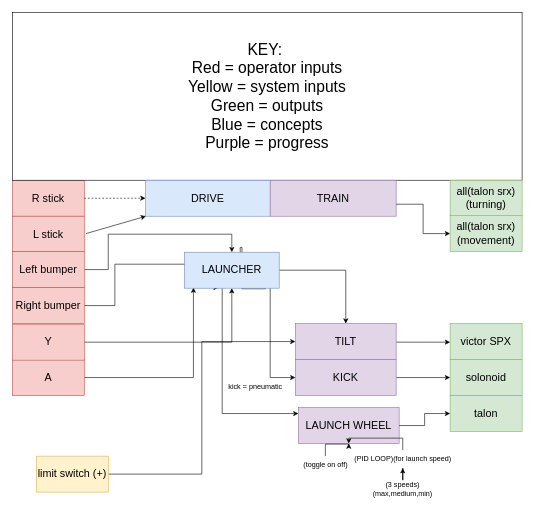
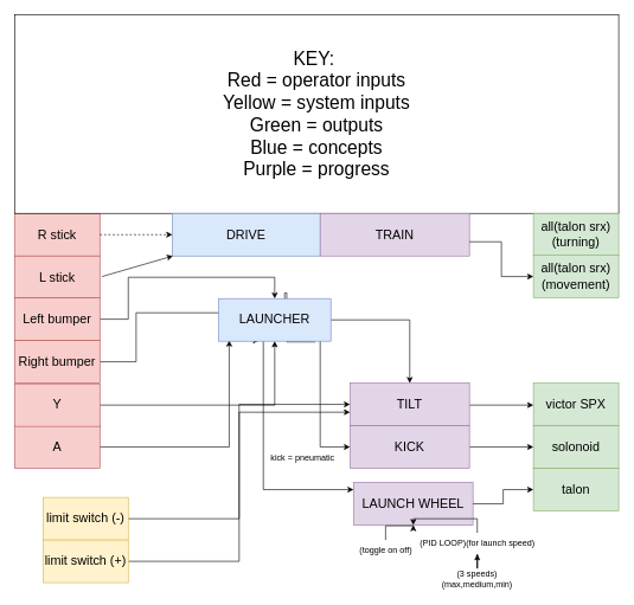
  <mxCell id="0" />
  <mxCell id="1" parent="0" />
  <mxCell id="2" value="R stick" style="rounded=0;whiteSpace=wrap;html=1;fontSize=18;fillColor=#f8cecc;strokeColor=#b85450;" vertex="1" parent="1"><mxGeometry y="300" width="120" height="60" as="geometry" x="20" /></mxCell>
  <mxCell id="3" value="&lt;font style=&quot;font-size: 26px;&quot;&gt;KEY:&amp;nbsp;&lt;br&gt;Red = operator inputs&lt;br&gt;Yellow = system inputs&lt;br&gt;Green = outputs&lt;br&gt;Blue = concepts&lt;br&gt;Purple = progress&lt;br&gt;&lt;/font&gt;" style="rounded=0;whiteSpace=wrap;html=1;" vertex="1" parent="1"><mxGeometry width="850" height="280" as="geometry" x="20" y="20" /></mxCell>
  <mxCell id="4" value="L stick" style="rounded=0;whiteSpace=wrap;html=1;fillColor=#f8cecc;strokeColor=#b85450;fontSize=18;" vertex="1" parent="1"><mxGeometry y="360" width="120" height="59" as="geometry" x="20" /></mxCell>
  <mxCell id="5" style="edgeStyle=orthogonalEdgeStyle;rounded=0;orthogonalLoop=1;jettySize=auto;html=1;" edge="1" parent="1" source="6" target="22"><mxGeometry relative="1" as="geometry"><Array as="points"><mxPoint x="180" y="449" /><mxPoint x="180" y="390" /></Array></mxGeometry></mxCell>
  <mxCell id="6" value="Left bumper" style="rounded=0;whiteSpace=wrap;html=1;fontSize=18;fillColor=#f8cecc;strokeColor=#b85450;" vertex="1" parent="1"><mxGeometry y="419" width="120" height="60" as="geometry" x="20" /></mxCell>
  <mxCell id="7" value="" style="edgeStyle=orthogonalEdgeStyle;rounded=0;orthogonalLoop=1;jettySize=auto;html=1;entryX=0.361;entryY=0.983;entryDx=0;entryDy=0;entryPerimeter=0;" edge="1" parent="1" source="8" target="22"><mxGeometry relative="1" as="geometry"><Array as="points"><mxPoint x="191" y="509" /><mxPoint x="191" y="440" /><mxPoint x="324" y="440" /></Array></mxGeometry></mxCell>
  <mxCell id="8" value="&lt;font style=&quot;font-size: 18px;&quot;&gt;Right bumper&lt;/font&gt;" style="rounded=0;whiteSpace=wrap;html=1;fillColor=#f8cecc;strokeColor=#b85450;" vertex="1" parent="1"><mxGeometry y="479" width="120" height="60" as="geometry" x="20" /></mxCell>
  <mxCell id="9" style="edgeStyle=orthogonalEdgeStyle;rounded=0;orthogonalLoop=1;jettySize=auto;html=1;entryX=0.095;entryY=0.983;entryDx=0;entryDy=0;entryPerimeter=0;" edge="1" parent="1" source="10" target="22"><mxGeometry relative="1" as="geometry"><mxPoint x="242" y="629" as="targetPoint" /></mxGeometry></mxCell>
  <mxCell id="10" value="&lt;font style=&quot;font-size: 18px;&quot;&gt;A&lt;/font&gt;" style="rounded=0;whiteSpace=wrap;html=1;fillColor=#f8cecc;strokeColor=#b85450;" vertex="1" parent="1"><mxGeometry y="599" width="120" height="60" as="geometry" x="20" /></mxCell>
  <mxCell id="11" style="edgeStyle=orthogonalEdgeStyle;rounded=0;orthogonalLoop=1;jettySize=auto;html=1;entryX=0.5;entryY=1;entryDx=0;entryDy=0;" edge="1" parent="1" source="12" target="22"><mxGeometry relative="1" as="geometry"><mxPoint x="242" y="749" as="targetPoint" /></mxGeometry></mxCell>
  <mxCell id="12" value="&lt;font style=&quot;font-size: 18px;&quot;&gt;Y&lt;/font&gt;" style="rounded=0;whiteSpace=wrap;html=1;fillColor=#f8cecc;strokeColor=#b85450;" vertex="1" parent="1"><mxGeometry y="540" width="120" height="60" as="geometry" x="20" /></mxCell>
  <mxCell id="13" value="all(talon srx)&lt;br&gt;(turning)" style="rounded=0;whiteSpace=wrap;html=1;fontSize=18;fillColor=#d5e8d4;strokeColor=#82b366;" vertex="1" parent="1"><mxGeometry x="750" y="300" width="120" height="60" as="geometry" /></mxCell>
  <mxCell id="14" value="&lt;span style=&quot;font-size: 18px;&quot;&gt;all(talon srx)&lt;br&gt;(movement)&lt;br&gt;&lt;/span&gt;" style="rounded=0;whiteSpace=wrap;html=1;fillColor=#d5e8d4;strokeColor=#82b366;" vertex="1" parent="1"><mxGeometry x="750" y="359" width="120" height="60" as="geometry" /></mxCell>
  <mxCell id="15" value="victor SPX" style="rounded=0;whiteSpace=wrap;html=1;fontSize=18;fillColor=#d5e8d4;strokeColor=#82b366;" vertex="1" parent="1"><mxGeometry x="750" y="539" width="120" height="60" as="geometry" /></mxCell>
  <mxCell id="16" value="solonoid" style="rounded=0;whiteSpace=wrap;html=1;fillColor=#d5e8d4;strokeColor=#82b366;fontSize=18;" vertex="1" parent="1"><mxGeometry x="750" y="599" width="120" height="60" as="geometry" /></mxCell>
  <mxCell id="17" value="talon" style="rounded=0;whiteSpace=wrap;html=1;fillColor=#d5e8d4;strokeColor=#82b366;fontSize=18;" vertex="1" parent="1"><mxGeometry x="750" y="659" width="120" height="60" as="geometry" /></mxCell>
  <mxCell id="18" value="DRIVE" style="rounded=0;whiteSpace=wrap;html=1;fontSize=18;fillColor=#dae8fc;strokeColor=#6c8ebf;" vertex="1" parent="1"><mxGeometry x="242" y="300" width="208" height="60" as="geometry" /></mxCell>
  <mxCell id="19" style="edgeStyle=orthogonalEdgeStyle;rounded=0;orthogonalLoop=1;jettySize=auto;html=1;exitX=0.861;exitY=1.017;exitDx=0;exitDy=0;exitPerimeter=0;" edge="1" parent="1" source="22" target="28"><mxGeometry relative="1" as="geometry"><mxPoint x="492" y="449" as="targetPoint" /><Array as="points"><mxPoint x="403" y="412" /><mxPoint x="400" y="412" /><mxPoint x="400" y="471" /><mxPoint x="450" y="471" /><mxPoint x="450" y="629" /></Array></mxGeometry></mxCell>
  <mxCell id="20" value="" style="edgeStyle=orthogonalEdgeStyle;rounded=0;orthogonalLoop=1;jettySize=auto;html=1;" edge="1" parent="1" source="22" target="26"><mxGeometry relative="1" as="geometry"><mxPoint x="519" y="449" as="targetPoint" /></mxGeometry></mxCell>
  <mxCell id="21" value="" style="edgeStyle=orthogonalEdgeStyle;rounded=0;orthogonalLoop=1;jettySize=auto;html=1;" edge="1" parent="1" source="22" target="29"><mxGeometry relative="1" as="geometry"><mxPoint x="519" y="449" as="targetPoint" /><Array as="points"><mxPoint x="370" y="689" /></Array></mxGeometry></mxCell>
  <mxCell id="22" value="LAUNCHER" style="rounded=0;whiteSpace=wrap;html=1;fontSize=18;fillColor=#dae8fc;strokeColor=#6c8ebf;" vertex="1" parent="1"><mxGeometry x="307" y="420" width="158" height="60" as="geometry" /></mxCell>
  <mxCell id="23" value="TRAIN" style="rounded=0;whiteSpace=wrap;html=1;fontSize=18;fillColor=#e1d5e7;strokeColor=#9673a6;" vertex="1" parent="1"><mxGeometry x="450" y="300" width="210" height="60" as="geometry" /></mxCell>
  <mxCell id="24" style="edgeStyle=orthogonalEdgeStyle;rounded=0;orthogonalLoop=1;jettySize=auto;html=1;" edge="1" parent="1" source="23" target="14"><mxGeometry relative="1" as="geometry"><mxPoint x="660" y="389" as="sourcePoint" /><Array as="points"><mxPoint x="705" y="340" /><mxPoint x="705" y="389" /></Array></mxGeometry></mxCell>
  <mxCell id="25" style="edgeStyle=orthogonalEdgeStyle;rounded=0;orthogonalLoop=1;jettySize=auto;html=1;" edge="1" parent="1" source="26" target="15"><mxGeometry relative="1" as="geometry"><mxPoint x="660" y="449" as="sourcePoint" /><Array as="points"><mxPoint x="710" y="570" /><mxPoint x="710" y="570" /></Array></mxGeometry></mxCell>
  <mxCell id="26" value="TILT" style="rounded=0;whiteSpace=wrap;html=1;fontSize=18;fillColor=#e1d5e7;strokeColor=#9673a6;" vertex="1" parent="1"><mxGeometry x="492" y="539" width="168" height="60" as="geometry" /></mxCell>
  <mxCell id="27" style="edgeStyle=orthogonalEdgeStyle;rounded=0;orthogonalLoop=1;jettySize=auto;html=1;" edge="1" parent="1" source="28" target="16"><mxGeometry relative="1" as="geometry" /></mxCell>
  <mxCell id="28" value="&lt;font style=&quot;font-size: 18px;&quot;&gt;KICK&lt;/font&gt;" style="rounded=0;whiteSpace=wrap;html=1;fillColor=#e1d5e7;strokeColor=#9673a6;fontSize=18;" vertex="1" parent="1"><mxGeometry x="492" y="599" width="168" height="60" as="geometry" /></mxCell>
  <mxCell id="29" value="LAUNCH WHEEL" style="rounded=0;whiteSpace=wrap;html=1;fontSize=18;fillColor=#e1d5e7;strokeColor=#9673a6;" vertex="1" parent="1"><mxGeometry x="497" y="679" width="168" height="60" as="geometry" /></mxCell>
  <mxCell id="30" style="edgeStyle=orthogonalEdgeStyle;rounded=0;orthogonalLoop=1;jettySize=auto;html=1;" edge="1" parent="1" source="29" target="17"><mxGeometry relative="1" as="geometry"><mxPoint x="660" y="749" as="sourcePoint" /></mxGeometry></mxCell>
  <mxCell id="31" value="" style="endArrow=classic;html=1;rounded=0;dashed=1;" edge="1" parent="1" source="2" target="18"><mxGeometry width="50" height="50" relative="1" as="geometry"><mxPoint x="420" y="490" as="sourcePoint" /><mxPoint x="470" y="440" as="targetPoint" /><Array as="points" /></mxGeometry></mxCell>
  <mxCell id="32" value="" style="endArrow=classic;html=1;rounded=0;" edge="1" parent="1" target="18"><mxGeometry width="50" height="50" relative="1" as="geometry"><mxPoint x="143" y="389" as="sourcePoint" /><mxPoint x="245" y="389" as="targetPoint" /><Array as="points" /></mxGeometry></mxCell>
+ <mxCell id="33" style="edgeStyle=orthogonalEdgeStyle;rounded=0;orthogonalLoop=1;jettySize=auto;html=1;" edge="1" parent="1" source="34" target="26"><mxGeometry relative="1" as="geometry"><Array as="points"><mxPoint x="336" y="730" /><mxPoint x="336" y="580" /></Array></mxGeometry></mxCell>
+ <mxCell id="34" value="limit switch (-)" style="rounded=0;whiteSpace=wrap;html=1;fillColor=#fff2cc;strokeColor=#d6b656;fontSize=18;" vertex="1" parent="1"><mxGeometry x="60" y="700" width="120" height="60" as="geometry" /></mxCell>
  <mxCell id="35" style="edgeStyle=orthogonalEdgeStyle;rounded=0;orthogonalLoop=1;jettySize=auto;html=1;entryX=0;entryY=0.5;entryDx=0;entryDy=0;" edge="1" parent="1" source="36" target="26"><mxGeometry relative="1" as="geometry" /></mxCell>
  <mxCell id="36" value="limit switch (+)" style="rounded=0;whiteSpace=wrap;html=1;fillColor=#fff2cc;strokeColor=#d6b656;fontSize=18;" vertex="1" parent="1"><mxGeometry x="60" y="760" width="120" height="60" as="geometry" /></mxCell>
  <mxCell id="37" value="kick = pneumatic" style="text;html=1;align=center;verticalAlign=middle;resizable=0;points=[];autosize=1;strokeColor=none;fillColor=none;" vertex="1" parent="1"><mxGeometry x="370" y="629" width="110" height="30" as="geometry" /></mxCell>
  <mxCell id="38" value="" style="edgeStyle=orthogonalEdgeStyle;rounded=0;orthogonalLoop=1;jettySize=auto;html=1;" edge="1" parent="1" source="39" target="29"><mxGeometry relative="1" as="geometry" /></mxCell>
  <mxCell id="39" value="(toggle on off)" style="text;html=1;align=center;verticalAlign=middle;resizable=0;points=[];autosize=1;strokeColor=none;fillColor=none;" vertex="1" parent="1"><mxGeometry x="492" y="760" width="100" height="30" as="geometry" /></mxCell>
  <mxCell id="40" value="" style="edgeStyle=orthogonalEdgeStyle;rounded=0;orthogonalLoop=1;jettySize=auto;html=1;" edge="1" parent="1" source="41" target="29"><mxGeometry relative="1" as="geometry"><mxPoint x="640" y="720" as="targetPoint" /></mxGeometry></mxCell>
  <mxCell id="41" value="(PID LOOP)(for launch speed)" style="text;html=1;align=center;verticalAlign=middle;resizable=0;points=[];autosize=1;strokeColor=none;fillColor=none;" vertex="1" parent="1"><mxGeometry x="581" y="750" width="180" height="30" as="geometry" /></mxCell>
  <mxCell id="42" style="edgeStyle=orthogonalEdgeStyle;rounded=0;orthogonalLoop=1;jettySize=auto;html=1;" edge="1" parent="1" source="43" target="41"><mxGeometry relative="1" as="geometry" /></mxCell>
  <mxCell id="43" value="(3 speeds)(max,medium,min)" style="text;html=1;strokeColor=none;fillColor=none;align=center;verticalAlign=middle;whiteSpace=wrap;rounded=0;" vertex="1" parent="1"><mxGeometry x="641" y="800" width="60" height="30" as="geometry" /></mxCell>
